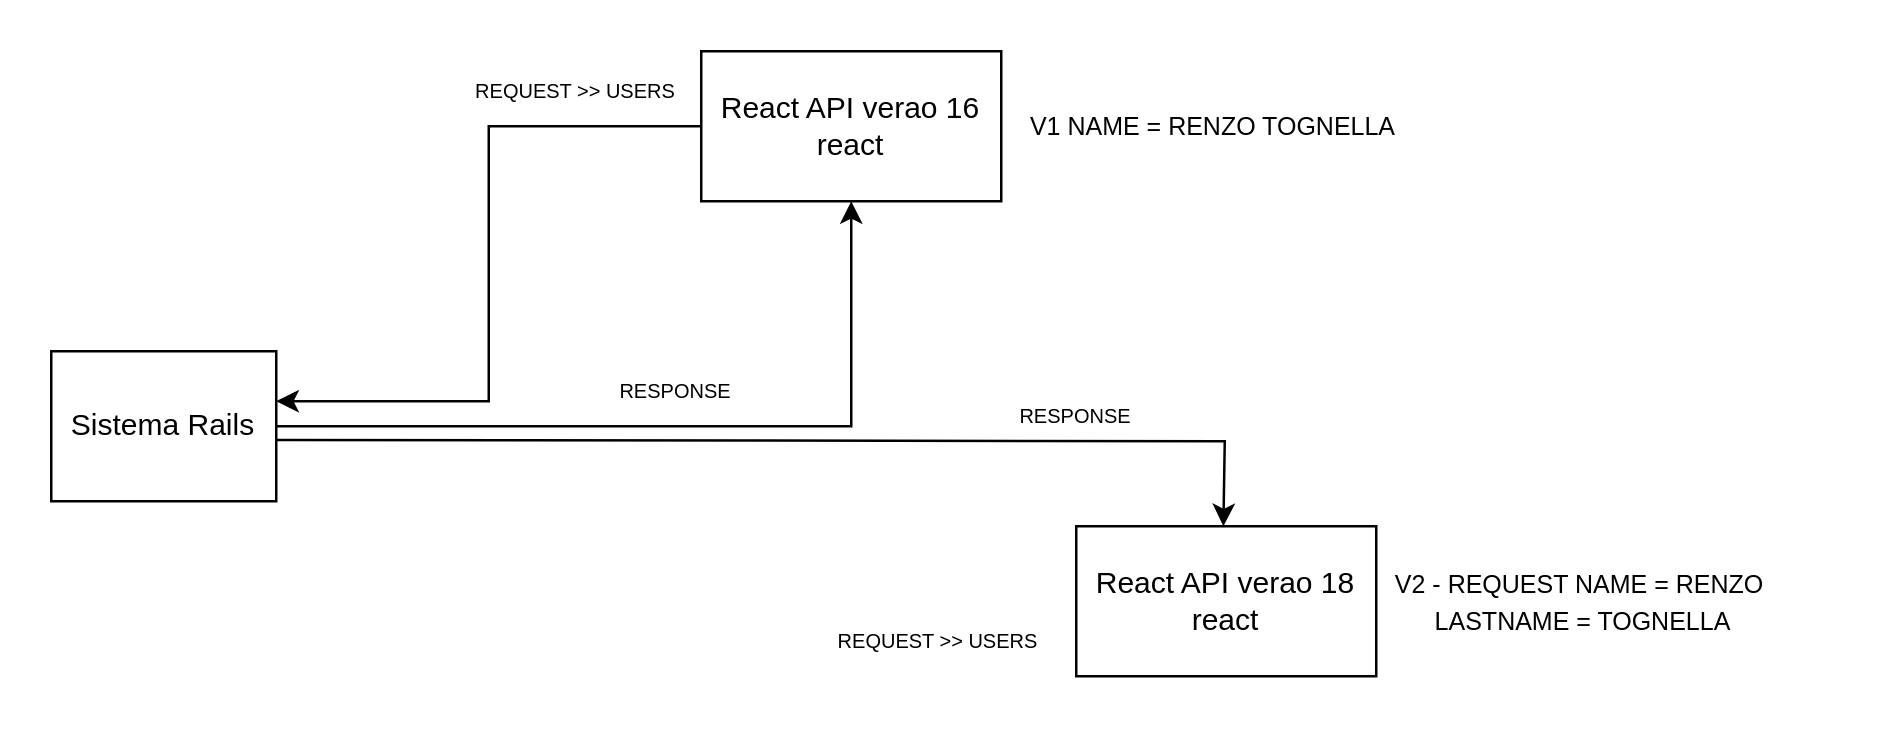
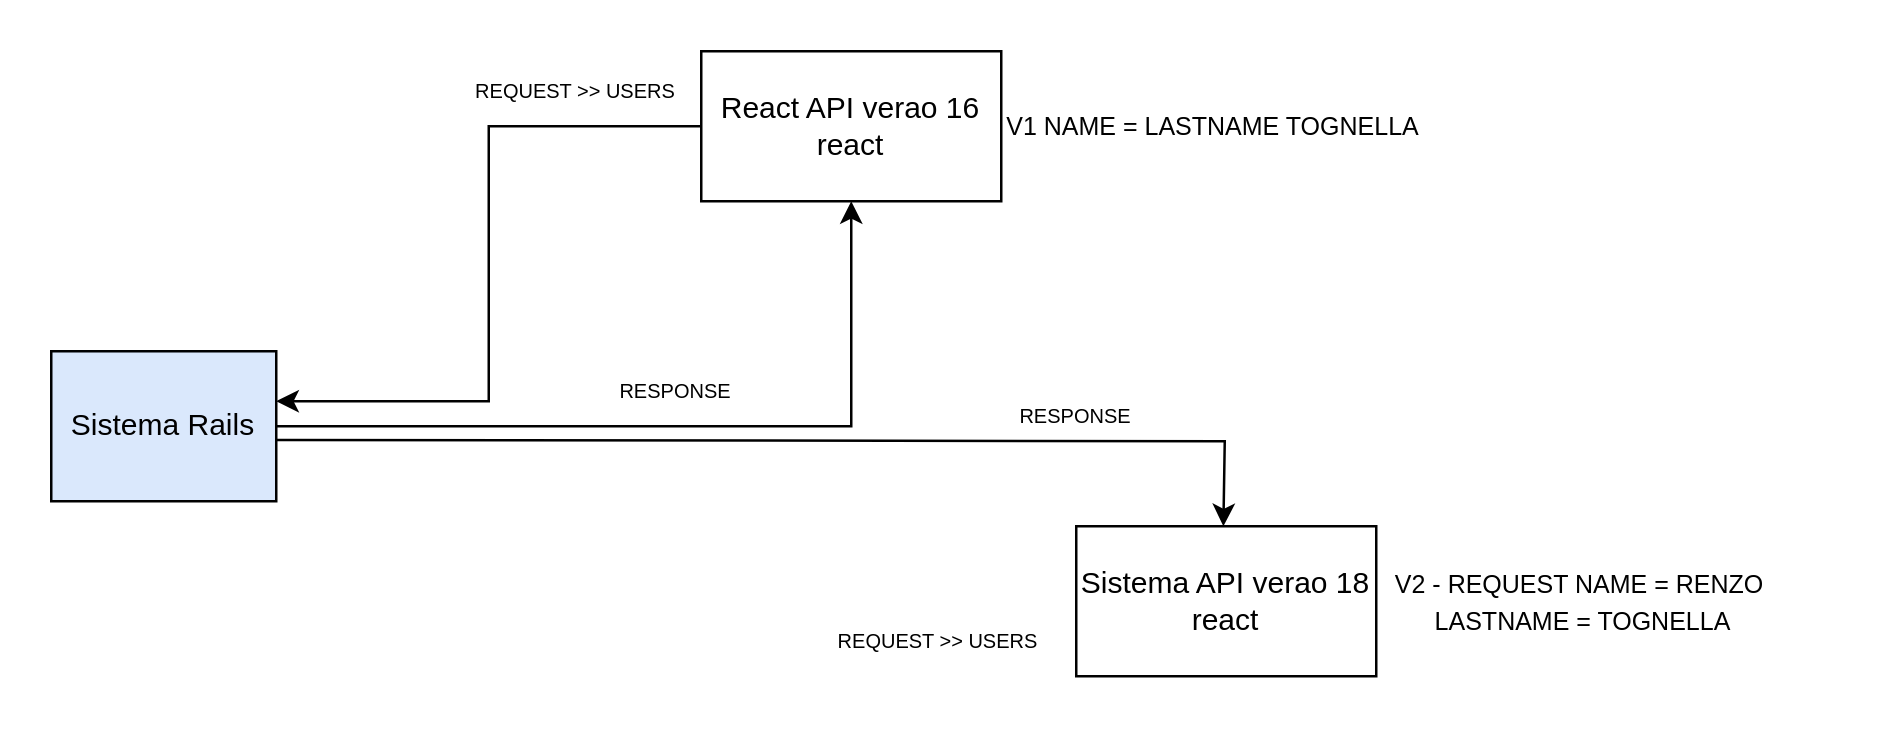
  <mxCell id="0" />
  <mxCell id="1" parent="0" />
  <mxCell id="2" style="edgeStyle=orthogonalEdgeStyle;rounded=0;orthogonalLoop=1;jettySize=auto;html=1;" edge="1" parent="1" source="4" target="5"><mxGeometry relative="1" as="geometry"><Array as="points"><mxPoint x="340" y="170" /></Array></mxGeometry></mxCell>
  <mxCell id="3" style="edgeStyle=orthogonalEdgeStyle;rounded=0;orthogonalLoop=1;jettySize=auto;html=1;exitX=1.013;exitY=0.591;exitDx=0;exitDy=0;exitPerimeter=0;" edge="1" parent="1"><mxGeometry relative="1" as="geometry"><mxPoint x="110" y="175.46" as="sourcePoint" /><mxPoint x="488.856" y="210" as="targetPoint" /></mxGeometry></mxCell>
- <mxCell id="4" value="Sistema Rails" style="rounded=0;whiteSpace=wrap;html=1;" vertex="1" parent="1"><mxGeometry x="20" y="140" width="90" height="60" as="geometry" /></mxCell>
+ <mxCell id="4" value="Sistema Rails" style="rounded=0;whiteSpace=wrap;html=1;fillColor=#dae8fc;" vertex="1" parent="1"><mxGeometry x="20" y="140" width="90" height="60" as="geometry" /></mxCell>
  <mxCell id="5" value="React API verao 16 react" style="rounded=0;whiteSpace=wrap;html=1;" vertex="1" parent="1"><mxGeometry x="280" y="20" width="120" height="60" as="geometry" /></mxCell>
- <mxCell id="6" value="React API verao 18 react" style="rounded=0;whiteSpace=wrap;html=1;" vertex="1" parent="1"><mxGeometry x="430" y="210" width="120" height="60" as="geometry" /></mxCell>
+ <mxCell id="6" value="Sistema API verao 18 react" style="rounded=0;whiteSpace=wrap;html=1;" vertex="1" parent="1"><mxGeometry x="430" y="210" width="120" height="60" as="geometry" /></mxCell>
  <mxCell id="7" style="edgeStyle=orthogonalEdgeStyle;rounded=0;orthogonalLoop=1;jettySize=auto;html=1;entryX=1;entryY=0.333;entryDx=0;entryDy=0;entryPerimeter=0;" edge="1" parent="1" source="5" target="4"><mxGeometry relative="1" as="geometry" /></mxCell>
  <mxCell id="8" value="&lt;font style=&quot;font-size: 8px;&quot;&gt;REQUEST &amp;gt;&amp;gt; USERS&lt;/font&gt;" style="text;html=1;align=center;verticalAlign=middle;whiteSpace=wrap;rounded=0;" vertex="1" parent="1"><mxGeometry x="320" y="240" width="110" height="30" as="geometry" /></mxCell>
  <mxCell id="9" value="&lt;font style=&quot;font-size: 8px;&quot;&gt;REQUEST &amp;gt;&amp;gt; USERS&lt;/font&gt;" style="text;html=1;align=center;verticalAlign=middle;whiteSpace=wrap;rounded=0;" vertex="1" parent="1"><mxGeometry x="180" y="20" width="100" height="30" as="geometry" /></mxCell>
  <mxCell id="10" value="&lt;font style=&quot;font-size: 8px;&quot;&gt;RESPONSE&lt;/font&gt;" style="text;html=1;align=center;verticalAlign=middle;whiteSpace=wrap;rounded=0;" vertex="1" parent="1"><mxGeometry x="240" y="140" width="60" height="30" as="geometry" /></mxCell>
  <mxCell id="11" value="&lt;font style=&quot;font-size: 8px;&quot;&gt;RESPONSE&lt;/font&gt;" style="text;html=1;align=center;verticalAlign=middle;whiteSpace=wrap;rounded=0;" vertex="1" parent="1"><mxGeometry x="400" y="150" width="60" height="30" as="geometry" /></mxCell>
- <mxCell id="12" value="&lt;font style=&quot;font-size: 10px;&quot;&gt;V1 NAME = RENZO TOGNELLA&lt;/font&gt;" style="text;html=1;align=center;verticalAlign=middle;whiteSpace=wrap;rounded=0;" vertex="1" parent="1"><mxGeometry x="390" y="35" width="190" height="30" as="geometry" /></mxCell>
+ <mxCell id="12" value="&lt;font style=&quot;font-size: 10px;&quot;&gt;V1 NAME = LASTNAME TOGNELLA&lt;/font&gt;" style="text;html=1;align=center;verticalAlign=middle;whiteSpace=wrap;rounded=0;" vertex="1" parent="1"><mxGeometry x="390" y="35" width="190" height="30" as="geometry" /></mxCell>
  <mxCell id="13" value="&lt;font style=&quot;font-size: 10px;&quot;&gt;V2 - REQUEST NAME = RENZO&amp;nbsp;&lt;br&gt;LASTNAME = TOGNELLA&lt;/font&gt;" style="text;html=1;align=center;verticalAlign=middle;whiteSpace=wrap;rounded=0;" vertex="1" parent="1"><mxGeometry x="530" y="225" width="206" height="30" as="geometry" /></mxCell>
